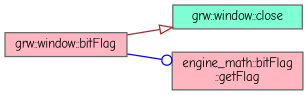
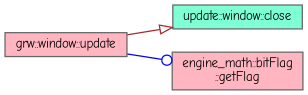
  digraph {
    fontname="Comic Neue"
    rankdir=LR
    node [color=grey40 fillcolor=lightpink fontname="Comic Neue" fontsize=10 shape=box style=filled]
    edge [fontname="Comic Neue" fontsize=10 labelfontname=Helvetica labelfontsize=10 style=solid]
-   n1 [color=gray40 fontcolor=black height=0.2 label="grw::window::bitFlag" width=0.4]
-   n2 [fillcolor=aquamarine height=0.2 label="grw::window::close" width=0.4]
+   n1 [color=gray40 fontcolor=black height=0.2 label="grw::window::update" width=0.4]
+   n2 [fillcolor=aquamarine height=0.2 label="update::window::close" width=0.4]
    n3 [height=0.2 label="engine_math::bitFlag\l::getFlag" width=0.4]
    n1 -> n2 [arrowhead=onormal color=brown]
    n1 -> n3 [arrowhead=odot color=blue]
  }
